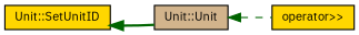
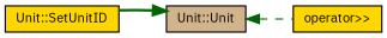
  digraph {
    fontname="IBM Plex Sans"
    rankdir=LR
    node [color=black fillcolor=gold fontname="IBM Plex Sans" fontsize=10 shape=record style=filled]
    edge [color=darkgreen dir=back fontname="IBM Plex Sans" fontsize=10 labelfontname=Helvetica labelfontsize=10]
    n1 [fontcolor=black height=0.2 label="Unit::SetUnitID" width=0.4]
    n2 [fillcolor=tan height=0.2 label="Unit::Unit" width=0.4]
    n3 [height=0.2 label="operator\>\>" width=0.4]
-   n1 -> n2 [style=bold]
+   n2 -> n1 [style=bold]
    n2 -> n3 [style=dashed]
  }
